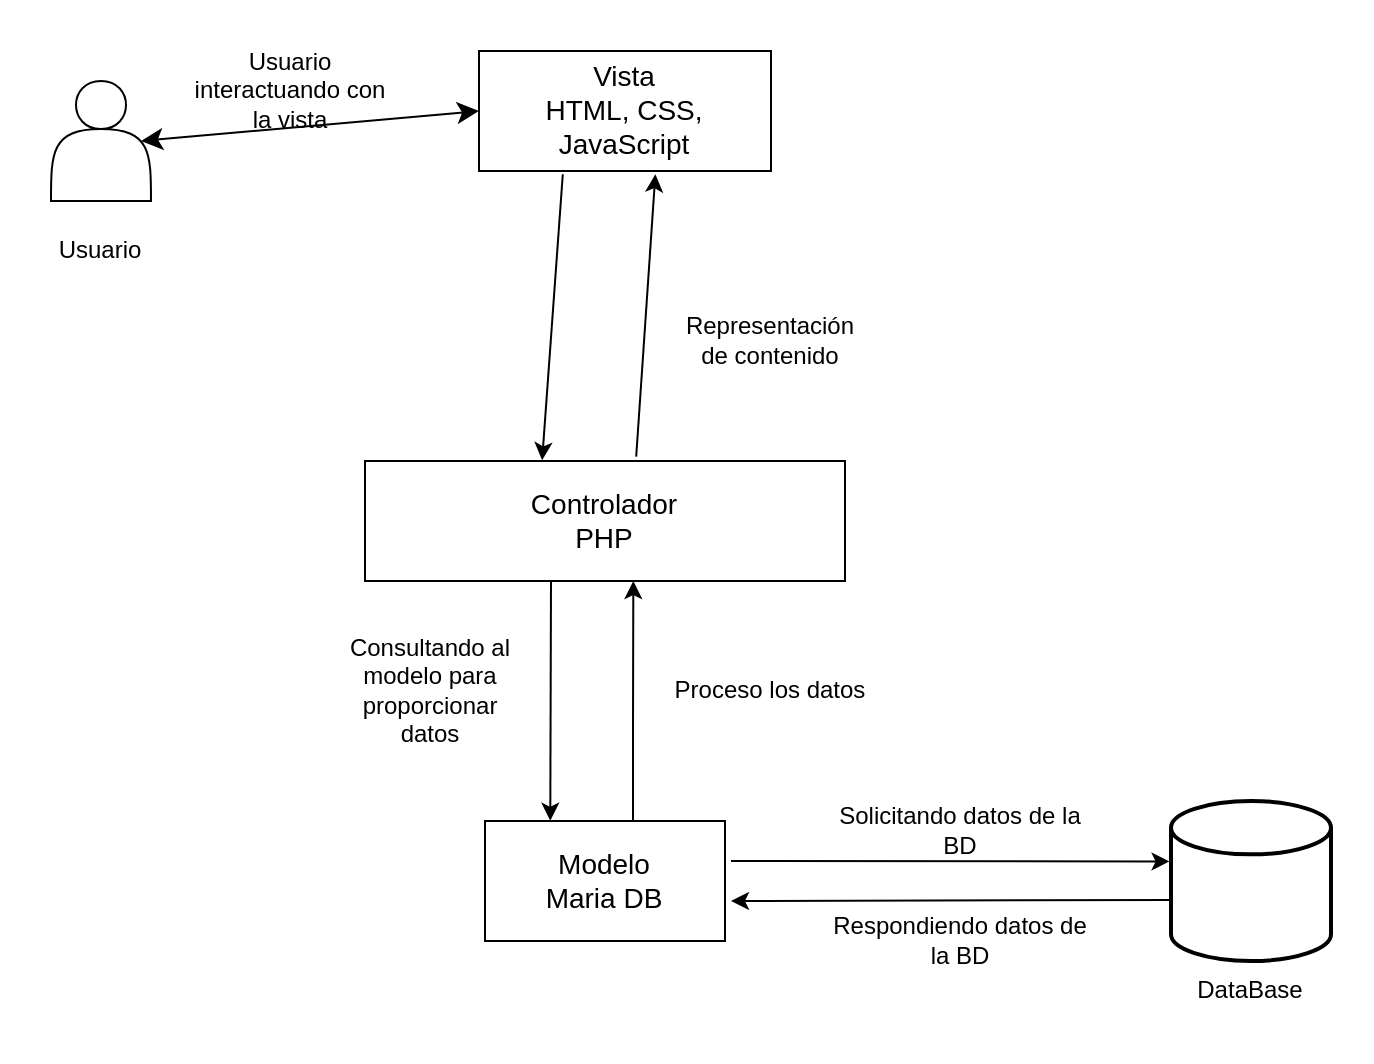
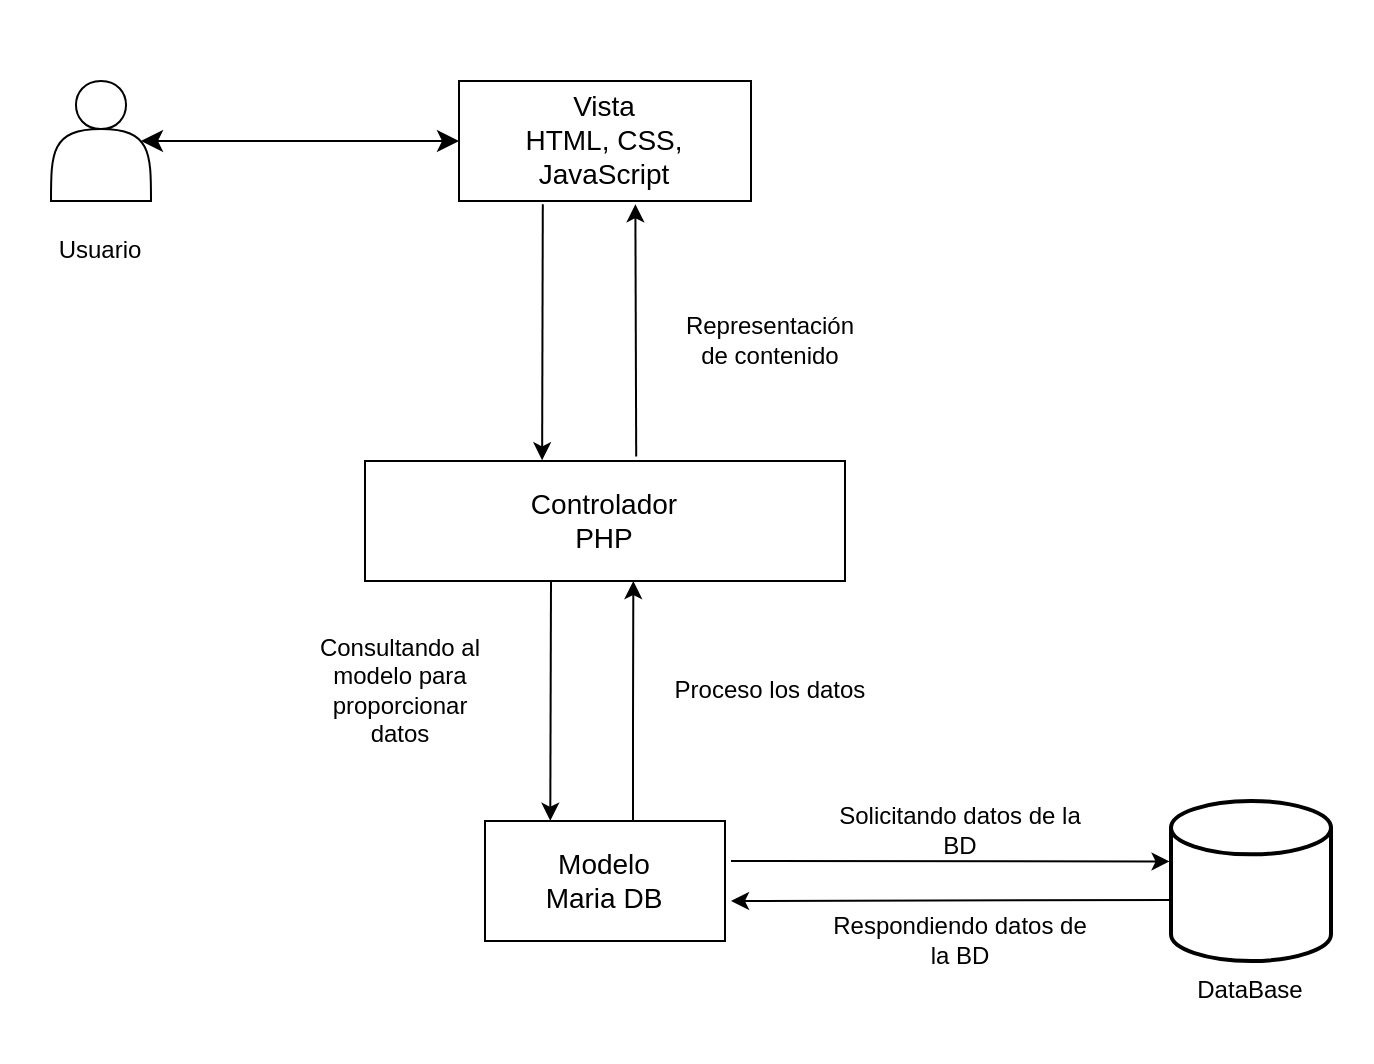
  <mxCell id="0" />
  <mxCell id="1" parent="0" />
  <mxCell id="2" value="" style="shape=actor;whiteSpace=wrap;html=1;" vertex="1" parent="1"><mxGeometry x="25" y="40" width="50" height="60" as="geometry" /></mxCell>
- <mxCell id="3" value="Vista&lt;div&gt;HTML, CSS, JavaScript&lt;/div&gt;" style="rounded=0;whiteSpace=wrap;html=1;fontSize=14;" vertex="1" parent="1"><mxGeometry x="239" y="25" width="146" height="60" as="geometry" /></mxCell>
+ <mxCell id="3" value="Vista&lt;div&gt;HTML, CSS, JavaScript&lt;/div&gt;" style="rounded=0;whiteSpace=wrap;html=1;fontSize=14;" vertex="1" parent="1"><mxGeometry x="229" y="40" width="146" height="60" as="geometry" /></mxCell>
  <mxCell id="4" value="&lt;div&gt;Controlador&lt;/div&gt;&lt;div&gt;PHP&lt;/div&gt;" style="rounded=0;whiteSpace=wrap;html=1;fontSize=14;" vertex="1" parent="1"><mxGeometry x="182" y="230" width="240" height="60" as="geometry" /></mxCell>
  <mxCell id="5" value="&lt;font style=&quot;font-size: 14px;&quot;&gt;Modelo&lt;/font&gt;&lt;div&gt;&lt;font style=&quot;font-size: 14px;&quot;&gt;Maria DB&lt;/font&gt;&lt;/div&gt;" style="rounded=0;whiteSpace=wrap;html=1;" vertex="1" parent="1"><mxGeometry x="242" y="410" width="120" height="60" as="geometry" /></mxCell>
  <mxCell id="6" value="" style="strokeWidth=2;html=1;shape=mxgraph.flowchart.database;whiteSpace=wrap;" vertex="1" parent="1"><mxGeometry x="585" y="400" width="80" height="80" as="geometry" /></mxCell>
  <mxCell id="7" value="Usuario" style="text;html=1;whiteSpace=wrap;strokeColor=none;fillColor=none;align=center;verticalAlign=middle;rounded=0;" vertex="1" parent="1"><mxGeometry x="20" y="110" width="60" height="30" as="geometry" /></mxCell>
  <mxCell id="8" value="" style="edgeStyle=none;orthogonalLoop=1;jettySize=auto;html=1;endArrow=classic;startArrow=classic;endSize=8;startSize=8;rounded=0;entryX=0;entryY=0.5;entryDx=0;entryDy=0;exitX=0.9;exitY=0.5;exitDx=0;exitDy=0;exitPerimeter=0;" edge="1" parent="1" source="2" target="3"><mxGeometry width="100" relative="1" as="geometry"><mxPoint x="95" y="70" as="sourcePoint" /><mxPoint x="195" y="70" as="targetPoint" /><Array as="points" /></mxGeometry></mxCell>
- <mxCell id="9" value="Usuario interactuando con la vista" style="text;html=1;whiteSpace=wrap;strokeColor=none;fillColor=none;align=center;verticalAlign=middle;rounded=0;" vertex="1" parent="1"><mxGeometry x="95" y="20" width="100" height="50" as="geometry" /></mxCell>
  <mxCell id="10" value="" style="edgeStyle=none;orthogonalLoop=1;jettySize=auto;html=1;rounded=0;entryX=0.369;entryY=-0.006;entryDx=0;entryDy=0;entryPerimeter=0;exitX=0.287;exitY=1.027;exitDx=0;exitDy=0;exitPerimeter=0;" edge="1" parent="1" source="3" target="4"><mxGeometry width="100" relative="1" as="geometry"><mxPoint x="225" y="120" as="sourcePoint" /><mxPoint x="325" y="120" as="targetPoint" /><Array as="points" /></mxGeometry></mxCell>
  <mxCell id="11" value="" style="edgeStyle=none;orthogonalLoop=1;jettySize=auto;html=1;rounded=0;entryX=0.604;entryY=1.027;entryDx=0;entryDy=0;entryPerimeter=0;exitX=0.565;exitY=-0.037;exitDx=0;exitDy=0;exitPerimeter=0;" edge="1" parent="1" source="4" target="3"><mxGeometry width="100" relative="1" as="geometry"><mxPoint x="301.74" y="110" as="sourcePoint" /><mxPoint x="301.74" y="238" as="targetPoint" /><Array as="points" /></mxGeometry></mxCell>
  <mxCell id="12" value="" style="edgeStyle=none;orthogonalLoop=1;jettySize=auto;html=1;rounded=0;exitX=0.287;exitY=1.027;exitDx=0;exitDy=0;exitPerimeter=0;entryX=0.272;entryY=-0.002;entryDx=0;entryDy=0;entryPerimeter=0;" edge="1" parent="1" target="5"><mxGeometry width="100" relative="1" as="geometry"><mxPoint x="275" y="290" as="sourcePoint" /><mxPoint x="275" y="400" as="targetPoint" /><Array as="points" /></mxGeometry></mxCell>
  <mxCell id="13" value="" style="edgeStyle=none;orthogonalLoop=1;jettySize=auto;html=1;rounded=0;entryX=0.559;entryY=1;entryDx=0;entryDy=0;entryPerimeter=0;" edge="1" parent="1" target="4"><mxGeometry width="100" relative="1" as="geometry"><mxPoint x="316" y="410" as="sourcePoint" /><mxPoint x="315" y="390" as="targetPoint" /><Array as="points"><mxPoint x="316" y="360" /></Array></mxGeometry></mxCell>
  <mxCell id="14" value="" style="edgeStyle=none;orthogonalLoop=1;jettySize=auto;html=1;rounded=0;entryX=-0.009;entryY=0.378;entryDx=0;entryDy=0;entryPerimeter=0;" edge="1" parent="1" target="6"><mxGeometry width="100" relative="1" as="geometry"><mxPoint x="365" y="430" as="sourcePoint" /><mxPoint x="475" y="370" as="targetPoint" /><Array as="points" /></mxGeometry></mxCell>
  <mxCell id="15" value="" style="edgeStyle=none;orthogonalLoop=1;jettySize=auto;html=1;rounded=0;exitX=-0.008;exitY=0.618;exitDx=0;exitDy=0;exitPerimeter=0;" edge="1" parent="1" source="6"><mxGeometry width="100" relative="1" as="geometry"><mxPoint x="415" y="450" as="sourcePoint" /><mxPoint x="365" y="450" as="targetPoint" /><Array as="points" /></mxGeometry></mxCell>
  <mxCell id="16" value="DataBase" style="text;html=1;whiteSpace=wrap;strokeColor=none;fillColor=none;align=center;verticalAlign=middle;rounded=0;" vertex="1" parent="1"><mxGeometry x="595" y="480" width="60" height="30" as="geometry" /></mxCell>
  <mxCell id="17" value="Representación de contenido" style="text;html=1;whiteSpace=wrap;strokeColor=none;fillColor=none;align=center;verticalAlign=middle;rounded=0;" vertex="1" parent="1"><mxGeometry x="335" y="145" width="100" height="50" as="geometry" /></mxCell>
- <mxCell id="18" value="Consultando al modelo para proporcionar datos" style="text;html=1;whiteSpace=wrap;strokeColor=none;fillColor=none;align=center;verticalAlign=middle;rounded=0;" vertex="1" parent="1"><mxGeometry x="165" y="320" width="100" height="50" as="geometry" /></mxCell>
+ <mxCell id="18" value="Consultando al modelo para proporcionar datos" style="text;html=1;whiteSpace=wrap;strokeColor=none;fillColor=none;align=center;verticalAlign=middle;rounded=0;" vertex="1" parent="1"><mxGeometry x="150" y="320" width="100" height="50" as="geometry" /></mxCell>
  <mxCell id="19" value="Proceso los datos" style="text;html=1;whiteSpace=wrap;strokeColor=none;fillColor=none;align=center;verticalAlign=middle;rounded=0;" vertex="1" parent="1"><mxGeometry x="335" y="320" width="100" height="50" as="geometry" /></mxCell>
  <mxCell id="20" value="Solicitando datos de la BD" style="text;html=1;whiteSpace=wrap;strokeColor=none;fillColor=none;align=center;verticalAlign=middle;rounded=0;" vertex="1" parent="1"><mxGeometry x="415" y="390" width="130" height="50" as="geometry" /></mxCell>
  <mxCell id="21" value="Respondiendo datos de la BD" style="text;html=1;whiteSpace=wrap;strokeColor=none;fillColor=none;align=center;verticalAlign=middle;rounded=0;" vertex="1" parent="1"><mxGeometry x="415" y="445" width="130" height="50" as="geometry" /></mxCell>
